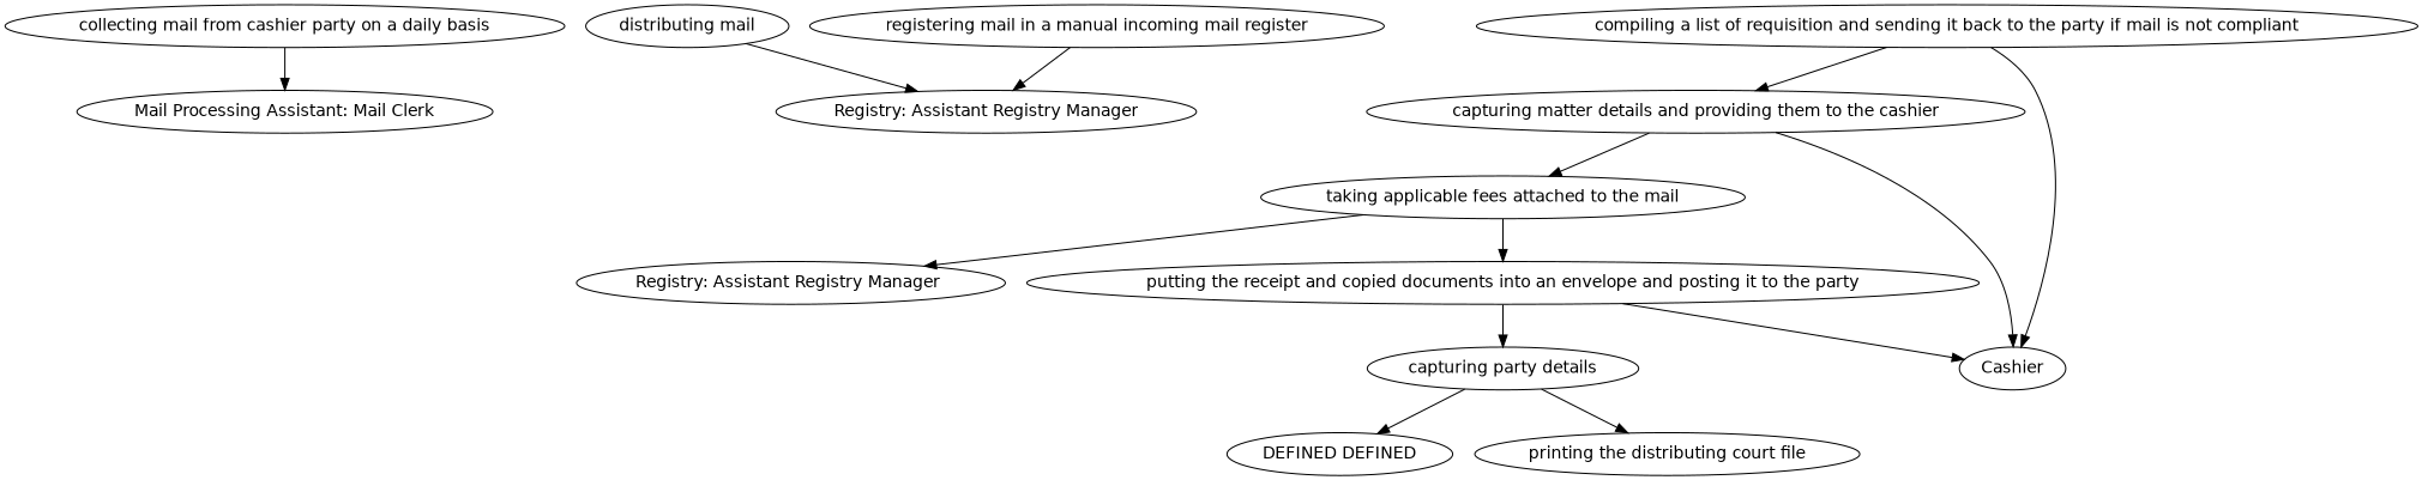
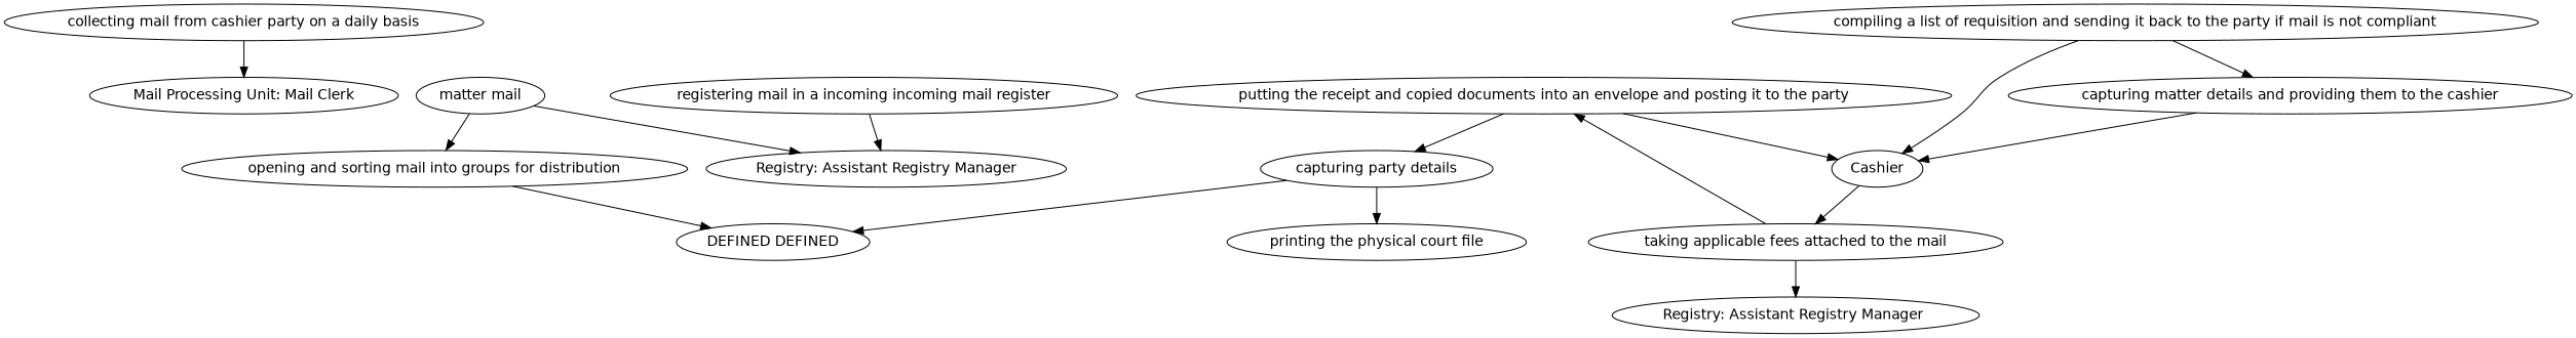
  strict digraph {
    fontname="DejaVu Sans"
    node [fontname="DejaVu Sans"]
    edge [attrs="{'type': 'actor performer', 'label': 'actor performer'}" fontname="DejaVu Sans"]
    n1 [attrs="{'type': 'Activity', 'label': 'collecting mail from the party on a daily basis'}" label="collecting mail from cashier party on a daily basis"]
-   "Mail Processing Unit: Mail Clerk" [attrs="{'type': 'Actor', 'label': 'Mail Processing Unit: Mail Clerk'}" label="Mail Processing Assistant: Mail Clerk"]
-   "distributing mail" [attrs="{'type': 'Activity', 'label': 'distributing mail'}"]
+   "Mail Processing Unit: Mail Clerk" [attrs="{'type': 'Actor', 'label': 'Mail Processing Unit: Mail Clerk'}"]
+   "distributing mail" [attrs="{'type': 'Activity', 'label': 'distributing mail'}" label="matter mail"]
+   "opening and sorting mail into groups for distribution" [attrs="{'type': 'Activity', 'label': 'opening and sorting mail into groups for distribution'}"]
    "Registry: Assistant Registry Manager" [attrs="{'type': 'Actor', 'label': 'Registry: Assistant Registry Manager'}"]
    n6 [attrs="{'type': 'Actor', 'label': 'NOT DEFINED'}" label="DEFINED DEFINED"]
-   "registering mail in a manual incoming mail register" [attrs="{'type': 'Activity', 'label': 'registering mail in a manual incoming mail register'}"]
+   "registering mail in a manual incoming mail register" [attrs="{'type': 'Activity', 'label': 'registering mail in a manual incoming mail register'}" label="registering mail in a incoming incoming mail register"]
    "compiling a list of requisition and sending it back to the party if mail is not compliant" [attrs="{'type': 'Activity', 'label': 'compiling a list of requisition and sending it back to the party if mail is not compliant'}"]
    "capturing matter details and providing them to the cashier" [attrs="{'type': 'Activity', 'label': 'capturing matter details and providing them to the cashier'}"]
    Cashier [attrs="{'type': 'Actor', 'label': 'Cashier'}"]
    "taking applicable fees attached to the mail" [attrs="{'type': 'Activity', 'label': 'taking applicable fees attached to the mail'}"]
    "putting the receipt and copied documents into an envelope and posting it to the party" [attrs="{'type': 'Activity', 'label': 'putting the receipt and copied documents into an envelope and posting it to the party'}"]
    "Registry: Assistant Registry Manager " [attrs="{'type': 'Actor', 'label': 'Registry: Assistant Registry Manager '}"]
    "capturing party details" [attrs="{'type': 'Activity', 'label': 'capturing party details'}"]
-   "printing the physical court file" [attrs="{'type': 'Activity', 'label': 'printing the physical court file'}" label="printing the distributing court file"]
+   "printing the physical court file" [attrs="{'type': 'Activity', 'label': 'printing the physical court file'}"]
    n1 -> "Mail Processing Unit: Mail Clerk"
+   "distributing mail" -> "opening and sorting mail into groups for distribution" [attrs="{'type': 'flow', 'label': 'flow'}"]
    "distributing mail" -> "Registry: Assistant Registry Manager"
+   "opening and sorting mail into groups for distribution" -> n6
    "registering mail in a manual incoming mail register" -> "Registry: Assistant Registry Manager"
    "compiling a list of requisition and sending it back to the party if mail is not compliant" -> "capturing matter details and providing them to the cashier" [attrs="{'type': 'flow', 'label': 'flow'}"]
    "compiling a list of requisition and sending it back to the party if mail is not compliant" -> Cashier
    "capturing matter details and providing them to the cashier" -> Cashier
-   "capturing matter details and providing them to the cashier" -> "taking applicable fees attached to the mail" [attrs="{'type': 'flow', 'label': 'flow'}"]
+   Cashier -> "taking applicable fees attached to the mail" [attrs="{'type': 'flow', 'label': 'flow'}"]
    "taking applicable fees attached to the mail" -> "putting the receipt and copied documents into an envelope and posting it to the party" [attrs="{'type': 'flow', 'label': 'flow'}"]
    "taking applicable fees attached to the mail" -> "Registry: Assistant Registry Manager "
    "putting the receipt and copied documents into an envelope and posting it to the party" -> Cashier
    "putting the receipt and copied documents into an envelope and posting it to the party" -> "capturing party details" [attrs="{'type': 'flow', 'label': 'flow'}"]
    "capturing party details" -> n6
    "capturing party details" -> "printing the physical court file" [attrs="{'type': 'flow', 'label': 'flow'}"]
  }
